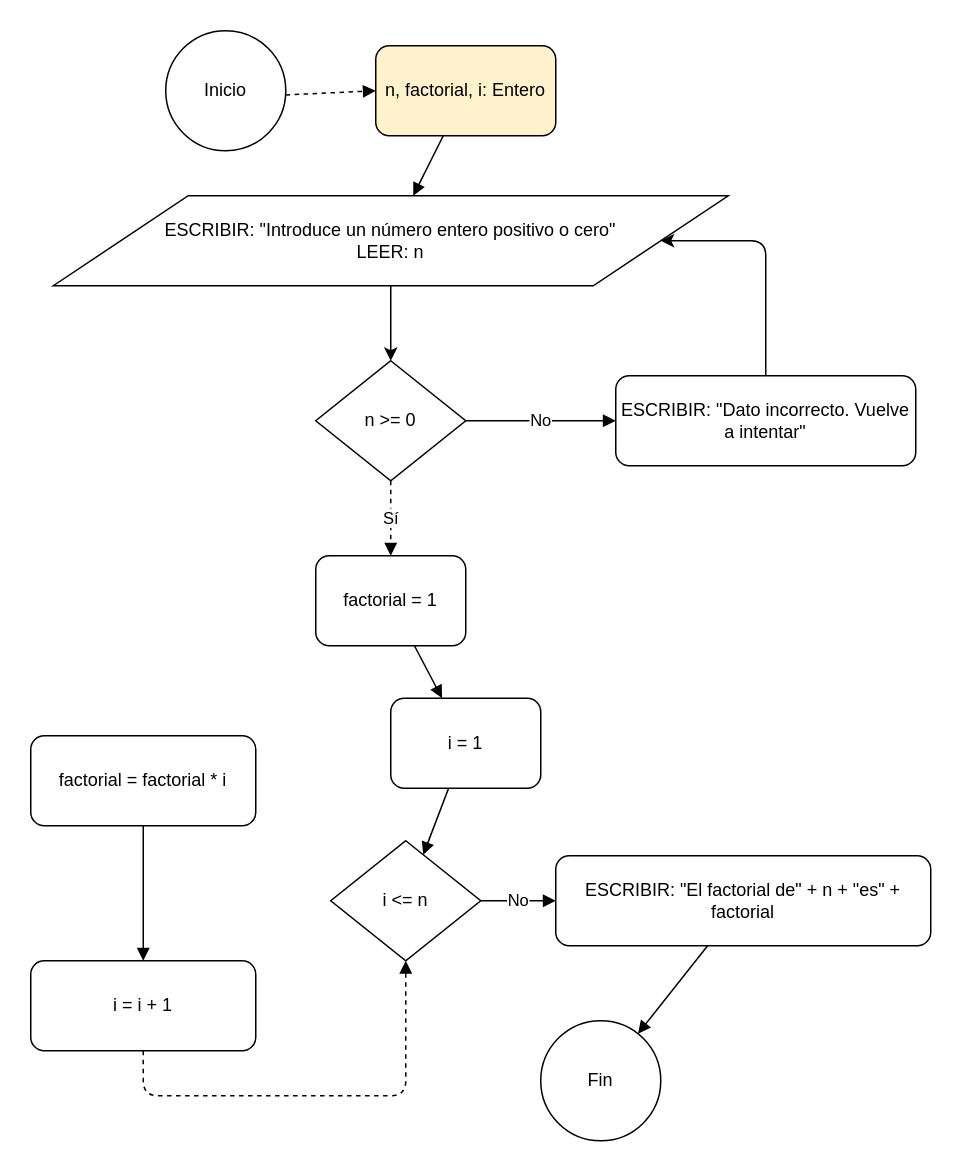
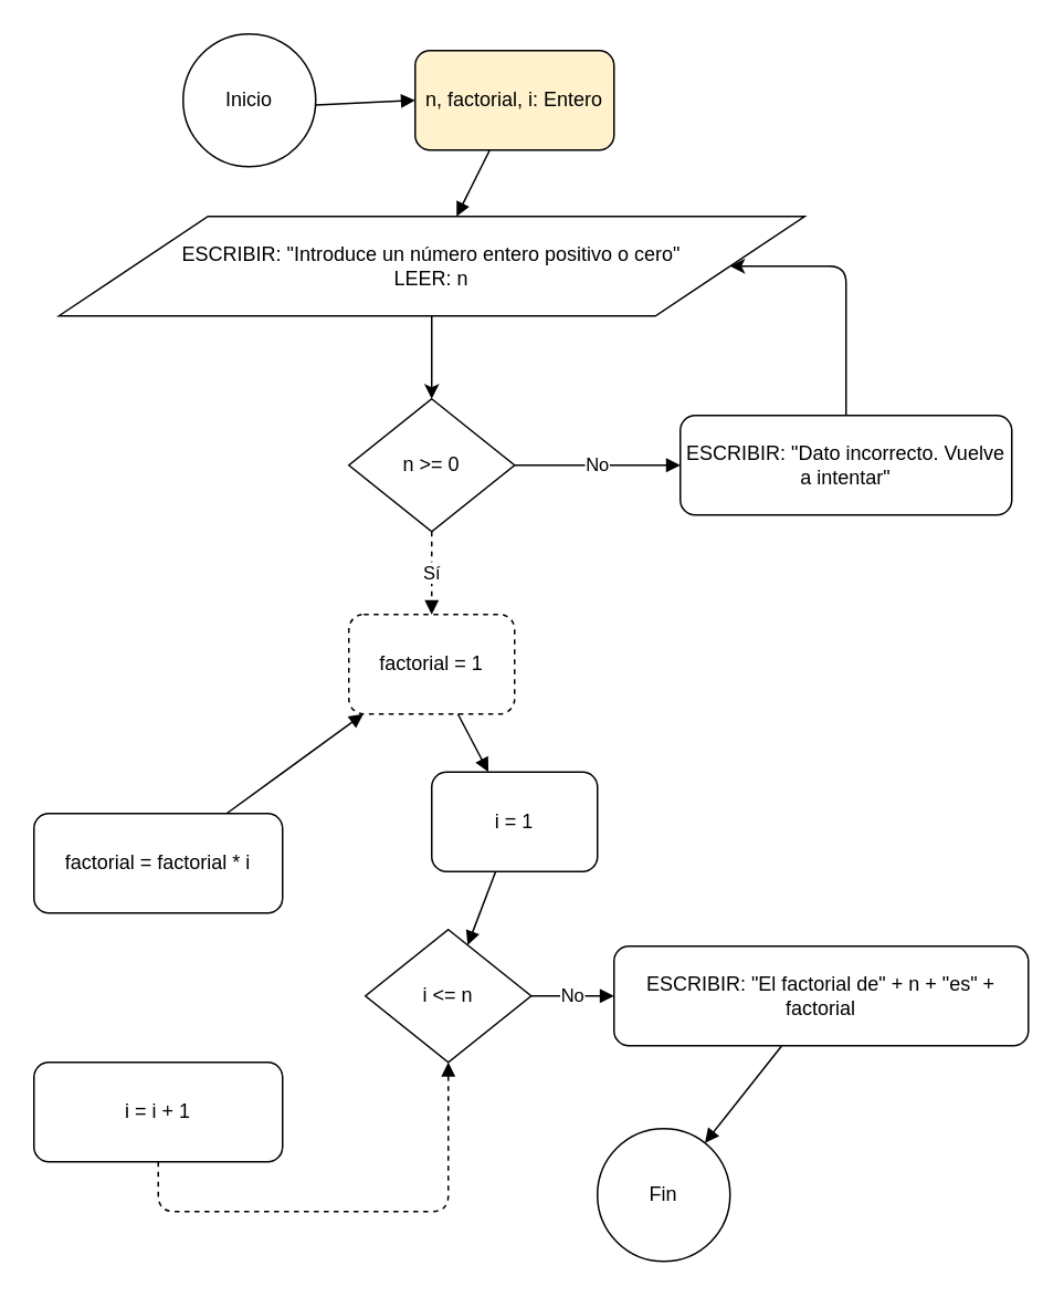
  <mxCell id="0" />
  <mxCell id="1" parent="0" />
  <mxCell id="2" value="Inicio" style="ellipse;whiteSpace=wrap;html=1;aspect=fixed;" parent="1" vertex="1"><mxGeometry x="110" y="20" width="80" height="80" as="geometry" /></mxCell>
  <mxCell id="3" value="n, factorial, i: Entero" style="rounded=1;whiteSpace=wrap;html=1;fillColor=#fff2cc;" parent="1" vertex="1"><mxGeometry x="250" y="30" width="120" height="60" as="geometry" /></mxCell>
  <mxCell id="4" style="edgeStyle=none;html=1;exitX=0.5;exitY=1;exitDx=0;exitDy=0;entryX=0.5;entryY=0;entryDx=0;entryDy=0;" edge="1" parent="1" source="5" target="6"><mxGeometry relative="1" as="geometry" /></mxCell>
  <mxCell id="5" value="ESCRIBIR: &quot;Introduce un número entero positivo o cero&quot;&lt;div&gt;LEER: n&lt;/div&gt;" style="shape=parallelogram;perimeter=parallelogramPerimeter;whiteSpace=wrap;html=1;" parent="1" vertex="1"><mxGeometry x="35" y="130" width="450" height="60" as="geometry" /></mxCell>
  <mxCell id="6" value="n &amp;gt;= 0" style="rhombus;whiteSpace=wrap;html=1;" parent="1" vertex="1"><mxGeometry x="210" y="240" width="100" height="80" as="geometry" /></mxCell>
  <mxCell id="7" style="edgeStyle=none;html=1;entryX=1;entryY=0.5;entryDx=0;entryDy=0;" edge="1" parent="1" source="8" target="5"><mxGeometry relative="1" as="geometry"><Array as="points"><mxPoint x="510" y="160" /></Array></mxGeometry></mxCell>
  <mxCell id="8" value="ESCRIBIR: &quot;Dato incorrecto. Vuelve a intentar&quot;" style="rounded=1;whiteSpace=wrap;html=1;" parent="1" vertex="1"><mxGeometry x="410" y="250" width="200" height="60" as="geometry" /></mxCell>
- <mxCell id="9" value="factorial = 1" style="rounded=1;whiteSpace=wrap;html=1;" parent="1" vertex="1"><mxGeometry x="210" y="370" width="100" height="60" as="geometry" /></mxCell>
+ <mxCell id="9" value="factorial = 1" style="rounded=1;whiteSpace=wrap;html=1;dashed=1;" parent="1" vertex="1"><mxGeometry x="210" y="370" width="100" height="60" as="geometry" /></mxCell>
  <mxCell id="10" value="i = 1" style="rounded=1;whiteSpace=wrap;html=1;" parent="1" vertex="1"><mxGeometry x="260" y="465" width="100" height="60" as="geometry" /></mxCell>
  <mxCell id="11" value="i &amp;lt;= n" style="rhombus;whiteSpace=wrap;html=1;" parent="1" vertex="1"><mxGeometry x="220" y="560" width="100" height="80" as="geometry" /></mxCell>
  <mxCell id="12" value="factorial = factorial * i" style="rounded=1;whiteSpace=wrap;html=1;" parent="1" vertex="1"><mxGeometry x="20" y="490" width="150" height="60" as="geometry" /></mxCell>
  <mxCell id="13" value="i = i + 1" style="rounded=1;whiteSpace=wrap;html=1;" parent="1" vertex="1"><mxGeometry x="20" y="640" width="150" height="60" as="geometry" /></mxCell>
  <mxCell id="14" value="ESCRIBIR: &quot;El factorial de&quot; + n + &quot;es&quot; + factorial" style="rounded=1;whiteSpace=wrap;html=1;" parent="1" vertex="1"><mxGeometry x="370" y="570" width="250" height="60" as="geometry" /></mxCell>
  <mxCell id="15" value="Fin" style="ellipse;whiteSpace=wrap;html=1;aspect=fixed;" parent="1" vertex="1"><mxGeometry x="360" y="680" width="80" height="80" as="geometry" /></mxCell>
- <mxCell id="16" value="" style="endArrow=block;rounded=1;html=1;dashed=1;" parent="1" source="2" target="3" edge="1"><mxGeometry relative="1" as="geometry" /></mxCell>
+ <mxCell id="16" value="" style="endArrow=block;rounded=1;html=1;" parent="1" source="2" target="3" edge="1"><mxGeometry relative="1" as="geometry" /></mxCell>
  <mxCell id="17" value="" style="endArrow=block;rounded=1;html=1;" parent="1" source="3" target="5" edge="1"><mxGeometry relative="1" as="geometry" /></mxCell>
  <mxCell id="18" value="No" style="endArrow=block;rounded=1;html=1;" parent="1" source="6" target="8" edge="1"><mxGeometry relative="1" as="geometry" /></mxCell>
  <mxCell id="19" value="Sí" style="endArrow=block;rounded=1;html=1;dashed=1;" parent="1" source="6" target="9" edge="1"><mxGeometry relative="1" as="geometry" /></mxCell>
  <mxCell id="20" value="" style="endArrow=block;rounded=1;html=1;" parent="1" source="9" target="10" edge="1"><mxGeometry relative="1" as="geometry" /></mxCell>
  <mxCell id="21" value="" style="endArrow=block;rounded=1;html=1;" parent="1" source="10" target="11" edge="1"><mxGeometry relative="1" as="geometry" /></mxCell>
  <mxCell id="22" value="No" style="endArrow=block;rounded=1;html=1;" parent="1" source="11" target="14" edge="1"><mxGeometry relative="1" as="geometry" /></mxCell>
- <mxCell id="23" value="" style="endArrow=block;rounded=1;html=1;" parent="1" source="12" target="13" edge="1"><mxGeometry relative="1" as="geometry" /></mxCell>
+ <mxCell id="23" value="" style="endArrow=block;rounded=1;html=1;" parent="1" source="12" target="9" edge="1"><mxGeometry relative="1" as="geometry" /></mxCell>
  <mxCell id="24" value="" style="endArrow=block;rounded=1;html=1;entryX=0.5;entryY=1;entryDx=0;entryDy=0;dashed=1;" parent="1" source="13" target="11" edge="1"><mxGeometry relative="1" as="geometry"><Array as="points"><mxPoint x="95" y="730" /><mxPoint x="270" y="730" /></Array></mxGeometry></mxCell>
  <mxCell id="25" value="" style="endArrow=block;rounded=1;html=1;" parent="1" source="14" target="15" edge="1"><mxGeometry relative="1" as="geometry" /></mxCell>
